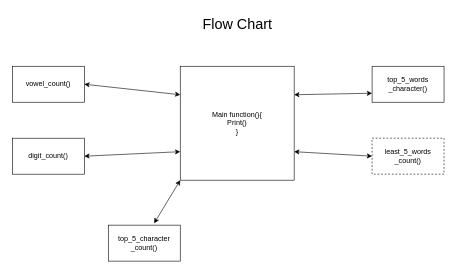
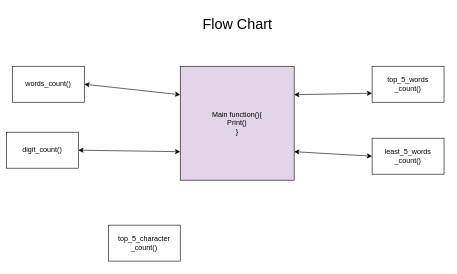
  <mxCell id="0" />
  <mxCell id="1" parent="0" />
- <mxCell id="2" value="Main function(){&lt;br&gt;Print()&lt;br&gt;}" style="whiteSpace=wrap;html=1;aspect=fixed;" vertex="1" parent="1"><mxGeometry x="300" y="110" width="190" height="190" as="geometry" /></mxCell>
- <mxCell id="3" value="vowel_count()" style="rounded=0;whiteSpace=wrap;html=1;" vertex="1" parent="1"><mxGeometry x="20" y="110" width="120" height="60" as="geometry" /></mxCell>
- <mxCell id="4" value="digit_count()" style="rounded=0;whiteSpace=wrap;html=1;" vertex="1" parent="1"><mxGeometry x="20" y="230" width="120" height="60" as="geometry" /></mxCell>
- <mxCell id="5" value="top_5_words&lt;br&gt;_character()" style="rounded=0;whiteSpace=wrap;html=1;" vertex="1" parent="1"><mxGeometry x="620" y="110" width="120" height="60" as="geometry" /></mxCell>
- <mxCell id="6" value="least_5_words&lt;br&gt;_count()" style="rounded=0;whiteSpace=wrap;html=1;dashed=1;" vertex="1" parent="1"><mxGeometry x="620" y="230" width="120" height="60" as="geometry" /></mxCell>
+ <mxCell id="2" value="Main function(){&lt;br&gt;Print()&lt;br&gt;}" style="whiteSpace=wrap;html=1;aspect=fixed;fillColor=#e1d5e7;" vertex="1" parent="1"><mxGeometry x="300" y="110" width="190" height="190" as="geometry" /></mxCell>
+ <mxCell id="3" value="words_count()" style="rounded=0;whiteSpace=wrap;html=1;" vertex="1" parent="1"><mxGeometry x="20" y="110" width="120" height="60" as="geometry" /></mxCell>
+ <mxCell id="4" value="digit_count()" style="rounded=0;whiteSpace=wrap;html=1;" vertex="1" parent="1"><mxGeometry x="10" y="220" width="120" height="60" as="geometry" /></mxCell>
+ <mxCell id="5" value="top_5_words&lt;br&gt;_count()" style="rounded=0;whiteSpace=wrap;html=1;" vertex="1" parent="1"><mxGeometry x="620" y="110" width="120" height="60" as="geometry" /></mxCell>
+ <mxCell id="6" value="least_5_words&lt;br&gt;_count()" style="rounded=0;whiteSpace=wrap;html=1;" vertex="1" parent="1"><mxGeometry x="620" y="230" width="120" height="60" as="geometry" /></mxCell>
  <mxCell id="7" value="top_5_character&lt;br&gt;_count()" style="rounded=0;whiteSpace=wrap;html=1;" vertex="1" parent="1"><mxGeometry x="180" y="375" width="120" height="60" as="geometry" /></mxCell>
  <mxCell id="8" value="" style="endArrow=classic;startArrow=classic;html=1;rounded=0;exitX=1;exitY=0.5;exitDx=0;exitDy=0;entryX=0;entryY=0.25;entryDx=0;entryDy=0;" edge="1" parent="1" source="3" target="2"><mxGeometry width="50" height="50" relative="1" as="geometry"><mxPoint x="370" y="280" as="sourcePoint" /><mxPoint x="420" y="230" as="targetPoint" /></mxGeometry></mxCell>
  <mxCell id="9" value="" style="endArrow=classic;startArrow=classic;html=1;rounded=0;exitX=1;exitY=0.5;exitDx=0;exitDy=0;entryX=0;entryY=0.75;entryDx=0;entryDy=0;" edge="1" parent="1" source="4" target="2"><mxGeometry width="50" height="50" relative="1" as="geometry"><mxPoint x="150" y="150" as="sourcePoint" /><mxPoint x="310" y="168" as="targetPoint" /><Array as="points" /></mxGeometry></mxCell>
- <mxCell id="10" value="" style="endArrow=classic;startArrow=classic;html=1;rounded=0;exitX=0.637;exitY=-0.05;exitDx=0;exitDy=0;entryX=0;entryY=1;entryDx=0;entryDy=0;exitPerimeter=0;" edge="1" parent="1" source="7" target="2"><mxGeometry width="50" height="50" relative="1" as="geometry"><mxPoint x="160" y="160" as="sourcePoint" /><mxPoint x="320" y="178" as="targetPoint" /></mxGeometry></mxCell>
  <mxCell id="11" value="" style="endArrow=classic;startArrow=classic;html=1;rounded=0;exitX=1;exitY=0.75;exitDx=0;exitDy=0;entryX=0;entryY=0.5;entryDx=0;entryDy=0;" edge="1" parent="1" source="2" target="6"><mxGeometry width="50" height="50" relative="1" as="geometry"><mxPoint x="180" y="180" as="sourcePoint" /><mxPoint x="340" y="198" as="targetPoint" /></mxGeometry></mxCell>
  <mxCell id="12" value="" style="endArrow=classic;startArrow=classic;html=1;rounded=0;exitX=1;exitY=0.25;exitDx=0;exitDy=0;entryX=0;entryY=0.75;entryDx=0;entryDy=0;" edge="1" parent="1" source="2" target="5"><mxGeometry width="50" height="50" relative="1" as="geometry"><mxPoint x="190" y="190" as="sourcePoint" /><mxPoint x="350" y="208" as="targetPoint" /></mxGeometry></mxCell>
  <mxCell id="13" value="&lt;font style=&quot;font-size: 24px;&quot;&gt;Flow Chart&lt;/font&gt;" style="text;html=1;align=center;verticalAlign=middle;resizable=0;points=[];autosize=1;strokeColor=none;fillColor=none;" vertex="1" parent="1"><mxGeometry x="325" y="20" width="140" height="40" as="geometry" /></mxCell>
